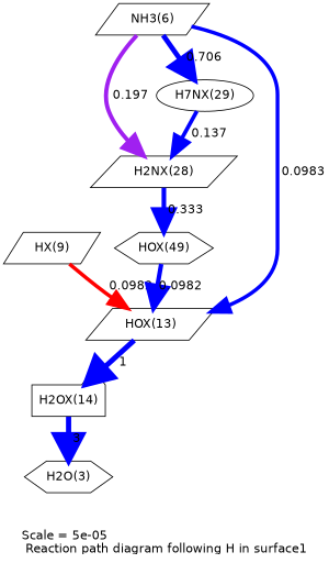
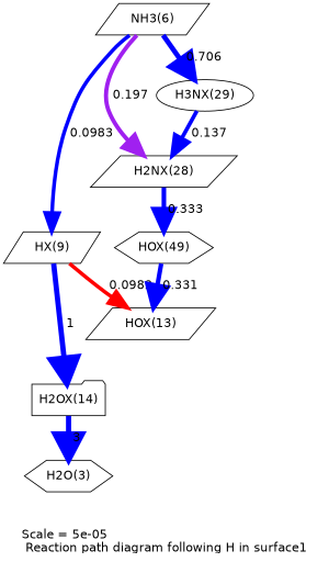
  digraph {
    fontname=Helvetica
    label="Scale = 5e-05\l Reaction path diagram following H in surface1"
    node [fontname=Helvetica shape=parallelogram]
    edge [arrowsize=2.12 color=blue fontname=Helvetica penwidth=4.25]
    n1 [label="NH3(6)"]
    n2 [label="HX(9)"]
    n3 [label="H2NX(28)"]
-   n4 [label="H7NX(29)" shape=ellipse]
+   n4 [label="H3NX(29)" shape=ellipse]
    n5 [label="HOX(13)"]
    n6 [label="HOX(49)" shape=hexagon]
    n7 [label="H2OX(14)" shape=folder]
    n8 [label="H2O(3)" shape=hexagon]
-   n1 -> n5 [label=" 0.0983"]
+   n1 -> n2 [label=" 0.0983"]
    n1 -> n3 [arrowsize=2.39 color=purple label=" 0.197" penwidth=4.77]
    n1 -> n4 [arrowsize=2.87 label=" 0.706" penwidth=5.74]
    n2 -> n5 [color=red label=" 0.0982"]
    n3 -> n6 [arrowsize=2.59 label=" 0.333" penwidth=5.17]
    n4 -> n3 [arrowsize=2.25 label=" 0.137" penwidth=4.5]
-   n5 -> n7 [arrowsize=3 label=" 1" penwidth=6]
-   n6 -> n5 [arrowsize=2.58 label=" 0.0982" penwidth=5.16]
+   n2 -> n7 [arrowsize=3 label=" 1" penwidth=6]
+   n6 -> n5 [arrowsize=2.58 label=" 0.331" penwidth=5.16]
    n7 -> n8 [arrowsize=3 label=" 3" penwidth=6]
  }
